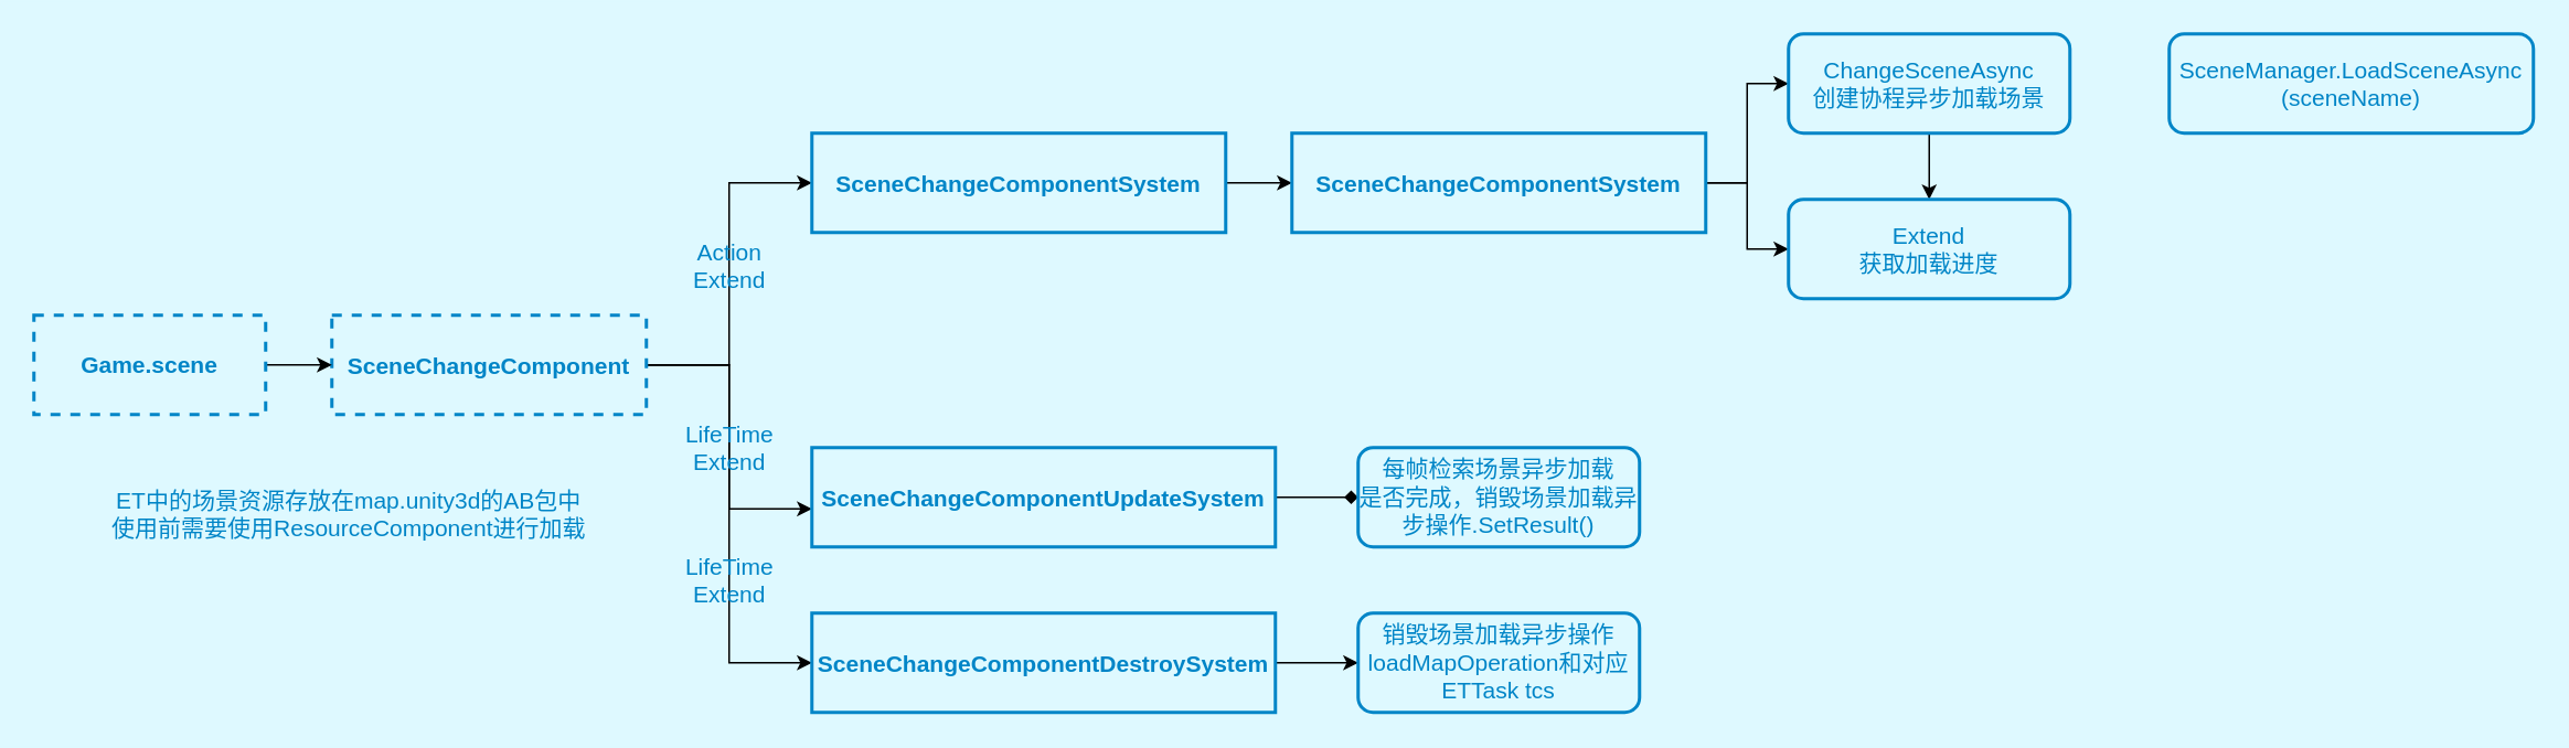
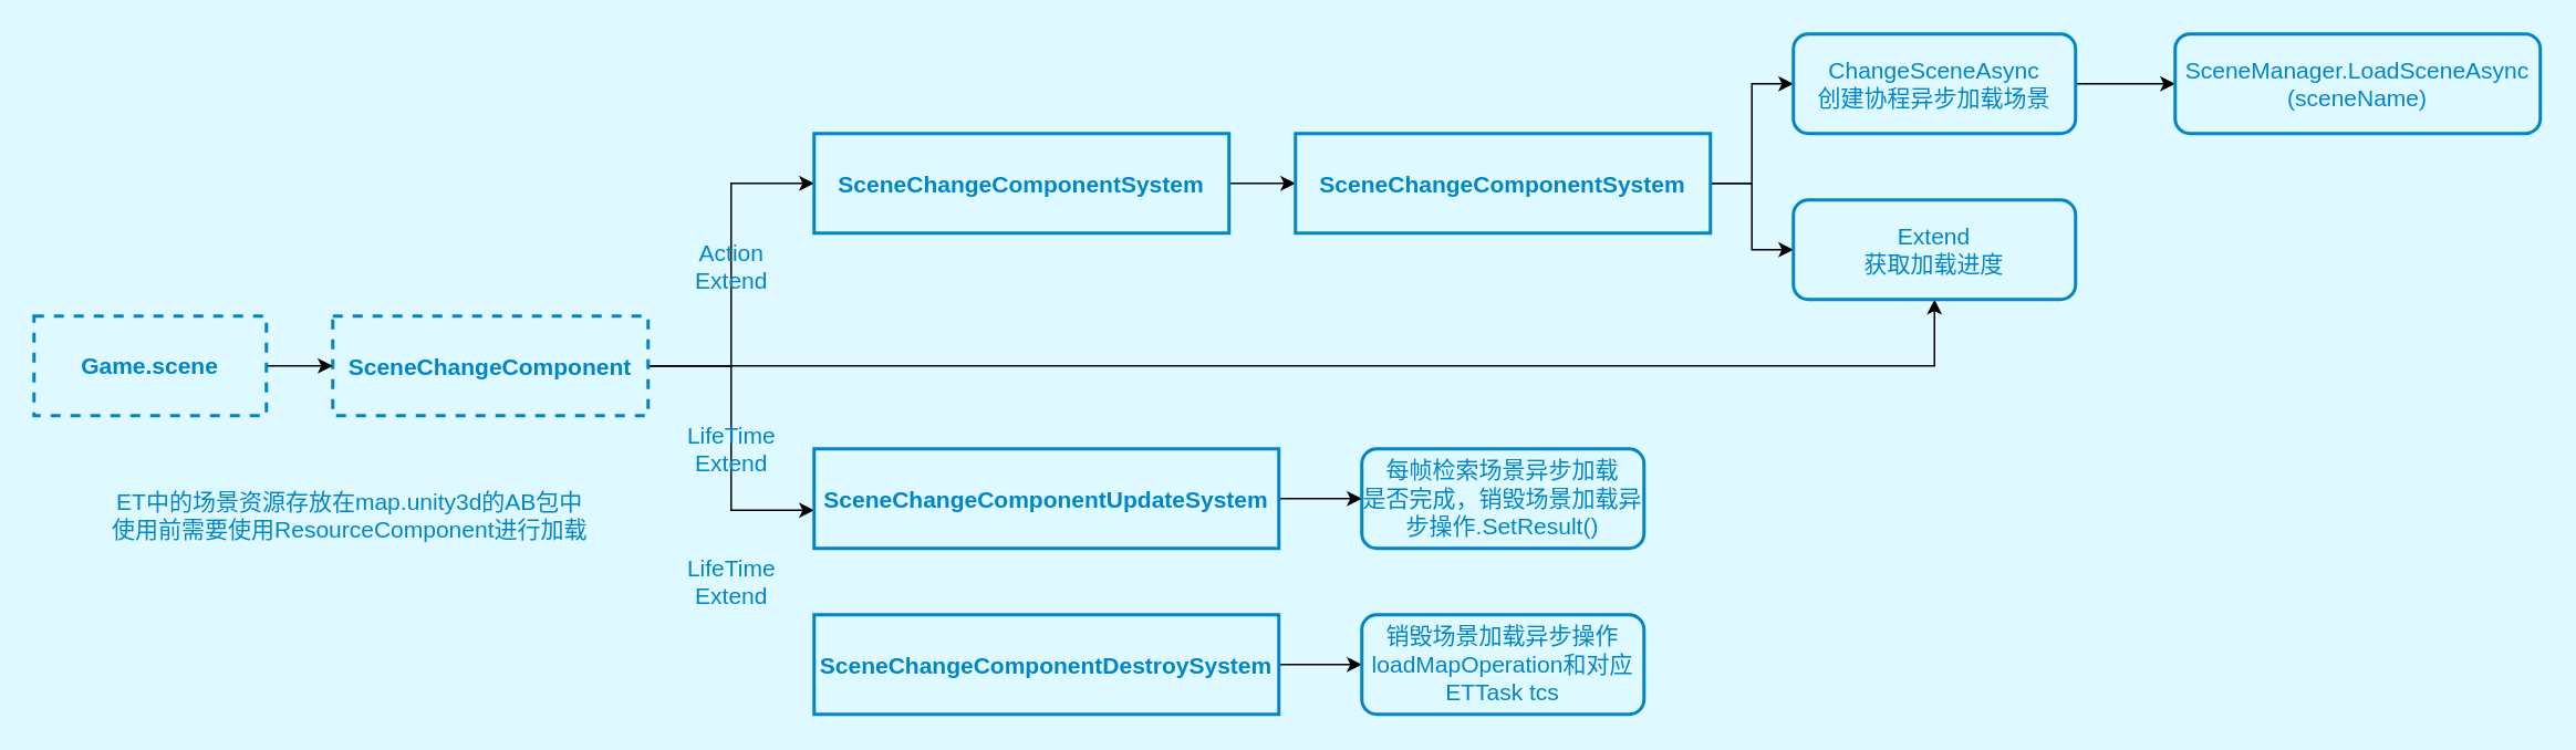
  <mxCell id="0" />
  <mxCell id="1" parent="0" />
  <mxCell id="2" value="" style="edgeStyle=orthogonalEdgeStyle;rounded=0;orthogonalLoop=1;jettySize=auto;html=1;entryX=0;entryY=0.5;entryDx=0;entryDy=0;fontFamily=Comic Sans MS;fontSize=14;fontColor=#0085C7;" edge="1" parent="1" source="5" target="7"><mxGeometry relative="1" as="geometry" /></mxCell>
  <mxCell id="3" style="edgeStyle=orthogonalEdgeStyle;rounded=0;orthogonalLoop=1;jettySize=auto;html=1;entryX=0;entryY=0.617;entryDx=0;entryDy=0;entryPerimeter=0;fontFamily=Comic Sans MS;fontSize=14;fontColor=#0085C7;" edge="1" parent="1" source="5" target="12"><mxGeometry relative="1" as="geometry" /></mxCell>
- <mxCell id="4" style="edgeStyle=orthogonalEdgeStyle;rounded=0;orthogonalLoop=1;jettySize=auto;html=1;entryX=0;entryY=0.5;entryDx=0;entryDy=0;fontFamily=Comic Sans MS;fontSize=14;fontColor=#0085C7;" edge="1" parent="1" source="5" target="14"><mxGeometry relative="1" as="geometry" /></mxCell>
+ <mxCell id="4" style="edgeStyle=orthogonalEdgeStyle;rounded=0;orthogonalLoop=1;jettySize=auto;html=1;fontFamily=Comic Sans MS;fontSize=14;fontColor=#0085C7;" edge="1" parent="1" source="5" target="18"><mxGeometry relative="1" as="geometry" /></mxCell>
  <mxCell id="5" value="&lt;h2&gt;&lt;font color=&quot;#0085c7&quot; style=&quot;font-size: 14px&quot;&gt;SceneChangeComponent&lt;/font&gt;&lt;/h2&gt;" style="rounded=0;whiteSpace=wrap;html=1;fillColor=none;strokeWidth=2;fontColor=#000000;strokeColor=#0085C7;dashed=1;" vertex="1" parent="1"><mxGeometry x="200" y="190" width="190" height="60" as="geometry" /></mxCell>
  <mxCell id="6" style="edgeStyle=orthogonalEdgeStyle;rounded=0;orthogonalLoop=1;jettySize=auto;html=1;entryX=0;entryY=0.5;entryDx=0;entryDy=0;fontFamily=Comic Sans MS;fontSize=14;fontColor=#0085C7;" edge="1" parent="1" source="7" target="10"><mxGeometry relative="1" as="geometry" /></mxCell>
  <mxCell id="7" value="&lt;h2&gt;&lt;font color=&quot;#0085c7&quot; style=&quot;font-size: 14px&quot;&gt;SceneChangeComponentSystem&lt;/font&gt;&lt;/h2&gt;" style="rounded=0;whiteSpace=wrap;html=1;fillColor=none;strokeWidth=2;fontColor=#000000;strokeColor=#0085C7;" vertex="1" parent="1"><mxGeometry x="490" y="80" width="250" height="60" as="geometry" /></mxCell>
  <mxCell id="8" style="edgeStyle=orthogonalEdgeStyle;rounded=0;orthogonalLoop=1;jettySize=auto;html=1;fontFamily=Comic Sans MS;fontSize=14;fontColor=#0085C7;" edge="1" parent="1" source="10" target="17"><mxGeometry relative="1" as="geometry" /></mxCell>
  <mxCell id="9" style="edgeStyle=orthogonalEdgeStyle;rounded=0;orthogonalLoop=1;jettySize=auto;html=1;entryX=0;entryY=0.5;entryDx=0;entryDy=0;fontFamily=Comic Sans MS;fontSize=14;fontColor=#0085C7;" edge="1" parent="1" source="10" target="18"><mxGeometry relative="1" as="geometry" /></mxCell>
  <mxCell id="10" value="&lt;h2&gt;&lt;font color=&quot;#0085c7&quot; style=&quot;font-size: 14px&quot;&gt;SceneChangeComponentSystem&lt;/font&gt;&lt;/h2&gt;" style="rounded=0;whiteSpace=wrap;html=1;fillColor=none;strokeWidth=2;fontColor=#000000;strokeColor=#0085C7;" vertex="1" parent="1"><mxGeometry x="780" y="80" width="250" height="60" as="geometry" /></mxCell>
- <mxCell id="11" style="edgeStyle=orthogonalEdgeStyle;rounded=0;orthogonalLoop=1;jettySize=auto;html=1;fontFamily=Comic Sans MS;fontSize=14;fontColor=#0085C7;endArrow=diamond;" edge="1" parent="1" source="12" target="15"><mxGeometry relative="1" as="geometry" /></mxCell>
+ <mxCell id="11" style="edgeStyle=orthogonalEdgeStyle;rounded=0;orthogonalLoop=1;jettySize=auto;html=1;fontFamily=Comic Sans MS;fontSize=14;fontColor=#0085C7;" edge="1" parent="1" source="12" target="15"><mxGeometry relative="1" as="geometry" /></mxCell>
  <mxCell id="12" value="&lt;h2&gt;&lt;font color=&quot;#0085c7&quot; style=&quot;font-size: 14px&quot;&gt;SceneChangeComponentUpdateSystem&lt;/font&gt;&lt;/h2&gt;" style="rounded=0;whiteSpace=wrap;html=1;fillColor=none;strokeWidth=2;fontColor=#000000;strokeColor=#0085C7;" vertex="1" parent="1"><mxGeometry x="490" y="270" width="280" height="60" as="geometry" /></mxCell>
  <mxCell id="13" style="edgeStyle=orthogonalEdgeStyle;rounded=0;orthogonalLoop=1;jettySize=auto;html=1;fontFamily=Comic Sans MS;fontSize=14;fontColor=#0085C7;" edge="1" parent="1" source="14" target="19"><mxGeometry relative="1" as="geometry" /></mxCell>
  <mxCell id="14" value="&lt;h2&gt;&lt;font color=&quot;#0085c7&quot; style=&quot;font-size: 14px&quot;&gt;SceneChangeComponentDestroySystem&lt;/font&gt;&lt;/h2&gt;" style="rounded=0;whiteSpace=wrap;html=1;fillColor=none;strokeWidth=2;fontColor=#000000;strokeColor=#0085C7;" vertex="1" parent="1"><mxGeometry x="490" y="370" width="280" height="60" as="geometry" /></mxCell>
  <mxCell id="15" value="每帧检索场景异步加载&lt;br&gt;是否完成，销毁场景加载异步操作.SetResult()" style="rounded=1;whiteSpace=wrap;html=1;labelBackgroundColor=none;fontSize=14;fontColor=#0085C7;strokeColor=#0085C7;strokeWidth=2;fillColor=none;" vertex="1" parent="1"><mxGeometry x="820" y="270" width="170" height="60" as="geometry" /></mxCell>
- <mxCell id="16" style="edgeStyle=orthogonalEdgeStyle;rounded=0;orthogonalLoop=1;jettySize=auto;html=1;fontFamily=Comic Sans MS;fontSize=14;fontColor=#0085C7;" edge="1" parent="1" source="17" target="18"><mxGeometry relative="1" as="geometry" /></mxCell>
+ <mxCell id="16" style="edgeStyle=orthogonalEdgeStyle;rounded=0;orthogonalLoop=1;jettySize=auto;html=1;entryX=0;entryY=0.5;entryDx=0;entryDy=0;fontFamily=Comic Sans MS;fontSize=14;fontColor=#0085C7;" edge="1" parent="1" source="17" target="23"><mxGeometry relative="1" as="geometry" /></mxCell>
  <mxCell id="17" value="ChangeSceneAsync&lt;br&gt;创建协程异步加载场景" style="rounded=1;whiteSpace=wrap;html=1;labelBackgroundColor=none;fontSize=14;fontColor=#0085C7;strokeColor=#0085C7;strokeWidth=2;fillColor=none;" vertex="1" parent="1"><mxGeometry x="1080" y="20" width="170" height="60" as="geometry" /></mxCell>
  <mxCell id="18" value="Extend&lt;br&gt;获取加载进度" style="rounded=1;whiteSpace=wrap;html=1;labelBackgroundColor=none;fontSize=14;fontColor=#0085C7;strokeColor=#0085C7;strokeWidth=2;fillColor=none;" vertex="1" parent="1"><mxGeometry x="1080" y="120" width="170" height="60" as="geometry" /></mxCell>
  <mxCell id="19" value="销毁场景加载异步操作&lt;br&gt;loadMapOperation和对应ETTask tcs" style="rounded=1;whiteSpace=wrap;html=1;labelBackgroundColor=none;fontSize=14;fontColor=#0085C7;strokeColor=#0085C7;strokeWidth=2;fillColor=none;" vertex="1" parent="1"><mxGeometry x="820" y="370" width="170" height="60" as="geometry" /></mxCell>
  <mxCell id="20" value="Action&lt;br&gt;Extend" style="text;html=1;align=center;verticalAlign=middle;resizable=0;points=[];autosize=1;strokeColor=none;fillColor=none;fontSize=14;fontColor=#0085C7;" vertex="1" parent="1"><mxGeometry x="410" y="140" width="60" height="40" as="geometry" /></mxCell>
  <mxCell id="21" value="LifeTime&lt;br&gt;Extend" style="text;html=1;align=center;verticalAlign=middle;resizable=0;points=[];autosize=1;strokeColor=none;fillColor=none;fontSize=14;fontColor=#0085C7;" vertex="1" parent="1"><mxGeometry x="405" y="250" width="70" height="40" as="geometry" /></mxCell>
  <mxCell id="22" value="LifeTime&lt;br&gt;Extend" style="text;html=1;align=center;verticalAlign=middle;resizable=0;points=[];autosize=1;strokeColor=none;fillColor=none;fontSize=14;fontColor=#0085C7;" vertex="1" parent="1"><mxGeometry x="405" y="330" width="70" height="40" as="geometry" /></mxCell>
  <mxCell id="23" value="SceneManager.LoadSceneAsync&lt;br&gt;(sceneName)" style="rounded=1;whiteSpace=wrap;html=1;labelBackgroundColor=none;fontSize=14;fontColor=#0085C7;strokeColor=#0085C7;strokeWidth=2;fillColor=none;" vertex="1" parent="1"><mxGeometry x="1310" y="20" width="220" height="60" as="geometry" /></mxCell>
  <mxCell id="24" style="edgeStyle=orthogonalEdgeStyle;rounded=0;orthogonalLoop=1;jettySize=auto;html=1;entryX=0;entryY=0.5;entryDx=0;entryDy=0;fontFamily=Comic Sans MS;fontSize=14;fontColor=#0085C7;" edge="1" parent="1" source="25" target="5"><mxGeometry relative="1" as="geometry" /></mxCell>
  <mxCell id="25" value="&lt;b&gt;Game.scene&lt;/b&gt;" style="rounded=0;whiteSpace=wrap;html=1;labelBackgroundColor=none;fontSize=14;fontColor=#0085C7;strokeColor=#0085C7;strokeWidth=2;fillColor=none;dashed=1;" vertex="1" parent="1"><mxGeometry x="20" y="190" width="140" height="60" as="geometry" /></mxCell>
  <mxCell id="26" value="ET中的场景资源存放在map.unity3d的AB包中&lt;br&gt;使用前需要使用ResourceComponent进行加载" style="text;html=1;align=center;verticalAlign=middle;resizable=0;points=[];autosize=1;strokeColor=none;fillColor=none;fontSize=14;fontColor=#0085C7;" vertex="1" parent="1"><mxGeometry x="60" y="290" width="300" height="40" as="geometry" /></mxCell>
